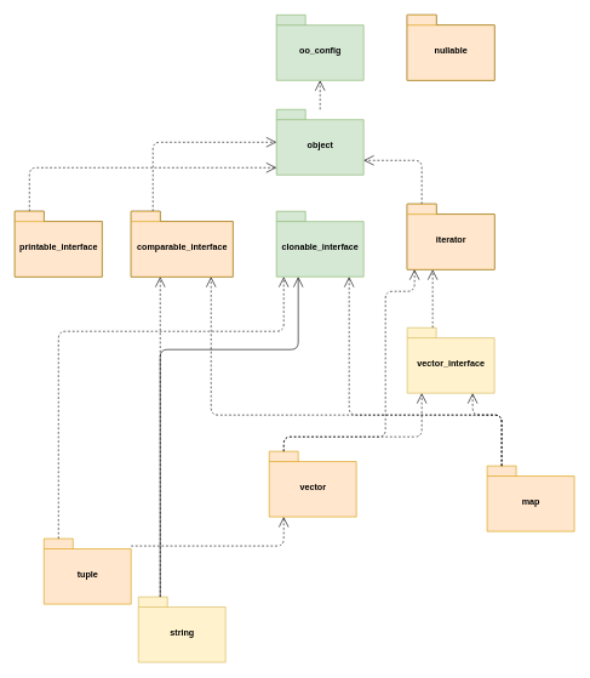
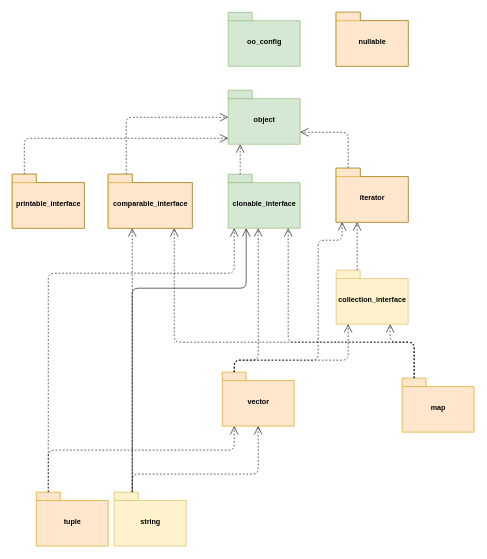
  <mxCell id="0" />
  <mxCell id="1" parent="0" />
  <mxCell id="2" value="oo_config" style="shape=folder;fontStyle=1;spacingTop=10;tabWidth=40;tabHeight=14;tabPosition=left;html=1;fillColor=#d5e8d4;strokeColor=#82b366;" vertex="1" parent="1"><mxGeometry x="380" y="20" width="120" height="90" as="geometry" /></mxCell>
  <mxCell id="3" value="object" style="shape=folder;fontStyle=1;spacingTop=10;tabWidth=40;tabHeight=14;tabPosition=left;html=1;fillColor=#d5e8d4;strokeColor=#82b366;" vertex="1" parent="1"><mxGeometry x="380" y="150" width="120" height="90" as="geometry" /></mxCell>
  <mxCell id="4" value="clonable_interface" style="shape=folder;fontStyle=1;spacingTop=10;tabWidth=40;tabHeight=14;tabPosition=left;html=1;fillColor=#d5e8d4;strokeColor=#82b366;" vertex="1" parent="1"><mxGeometry x="380" y="290" width="120" height="90" as="geometry" /></mxCell>
  <mxCell id="5" value="iterator" style="shape=folder;fontStyle=1;spacingTop=10;tabWidth=40;tabHeight=14;tabPosition=left;html=1;" vertex="1" parent="1"><mxGeometry x="560" y="280" width="120" height="90" as="geometry" /></mxCell>
- <mxCell id="6" value="vector_interface" style="shape=folder;fontStyle=1;spacingTop=10;tabWidth=40;tabHeight=14;tabPosition=left;html=1;fillColor=#fff2cc;strokeColor=#d6b656;" vertex="1" parent="1"><mxGeometry x="560" y="450" width="120" height="90" as="geometry" /></mxCell>
- <mxCell id="7" value="&lt;br&gt;" style="endArrow=open;endSize=12;dashed=1;html=1;" edge="1" parent="1" source="3" target="2"><mxGeometry width="160" relative="1" as="geometry"><mxPoint x="510" y="230" as="sourcePoint" /><mxPoint x="670" y="230" as="targetPoint" /></mxGeometry></mxCell>
+ <mxCell id="6" value="collection_interface" style="shape=folder;fontStyle=1;spacingTop=10;tabWidth=40;tabHeight=14;tabPosition=left;html=1;fillColor=#fff2cc;strokeColor=#d6b656;" vertex="1" parent="1"><mxGeometry x="560" y="450" width="120" height="90" as="geometry" /></mxCell>
  <mxCell id="8" value="&lt;br&gt;" style="endArrow=open;endSize=12;dashed=1;html=1;edgeStyle=elbowEdgeStyle;" edge="1" parent="1" source="5" target="3"><mxGeometry width="160" relative="1" as="geometry"><mxPoint x="680" y="250" as="sourcePoint" /><mxPoint x="680" y="80" as="targetPoint" /><Array as="points"><mxPoint x="580" y="220" /></Array></mxGeometry></mxCell>
+ <mxCell id="9" value="&lt;br&gt;" style="endArrow=open;endSize=12;dashed=1;html=1;edgeStyle=elbowEdgeStyle;" edge="1" parent="1" source="4" target="3"><mxGeometry width="160" relative="1" as="geometry"><mxPoint x="570" y="480" as="sourcePoint" /><mxPoint x="570" y="310" as="targetPoint" /><Array as="points"><mxPoint x="400" y="280" /></Array></mxGeometry></mxCell>
  <mxCell id="10" value="&lt;br&gt;" style="endArrow=open;endSize=12;dashed=1;html=1;" edge="1" parent="1"><mxGeometry width="160" relative="1" as="geometry"><mxPoint x="595" y="450" as="sourcePoint" /><mxPoint x="595" y="370" as="targetPoint" /><Array as="points"><mxPoint x="595" y="440" /><mxPoint x="595" y="400" /></Array></mxGeometry></mxCell>
  <mxCell id="11" value="comparable_interface" style="shape=folder;fontStyle=1;spacingTop=10;tabWidth=40;tabHeight=14;tabPosition=left;html=1;" vertex="1" parent="1"><mxGeometry x="180" y="290" width="140" height="90" as="geometry" /></mxCell>
  <mxCell id="12" value="&lt;br&gt;" style="endArrow=open;endSize=12;dashed=1;html=1;edgeStyle=elbowEdgeStyle;" edge="1" parent="1" source="11" target="3"><mxGeometry width="160" relative="1" as="geometry"><mxPoint x="240" y="262.933" as="sourcePoint" /><mxPoint x="240.002" y="100" as="targetPoint" /><Array as="points"><mxPoint x="210" y="260" /><mxPoint x="300" y="230" /><mxPoint x="200" y="260" /></Array></mxGeometry></mxCell>
- <mxCell id="13" value="map" style="shape=folder;fontStyle=1;spacingTop=10;tabWidth=40;tabHeight=14;tabPosition=left;html=1;fillColor=#ffe6cc;strokeColor=#d79b00;" vertex="1" parent="1"><mxGeometry x="670" y="640" width="120" height="90" as="geometry" /></mxCell>
+ <mxCell id="13" value="map" style="shape=folder;fontStyle=1;spacingTop=10;tabWidth=40;tabHeight=14;tabPosition=left;html=1;fillColor=#ffe6cc;strokeColor=#d79b00;" vertex="1" parent="1"><mxGeometry x="670" y="630" width="120" height="90" as="geometry" /></mxCell>
  <mxCell id="14" value="&lt;br&gt;" style="endArrow=open;endSize=12;dashed=1;html=1;edgeStyle=orthogonalEdgeStyle;" edge="1" parent="1" source="13" target="6"><mxGeometry width="160" relative="1" as="geometry"><mxPoint x="780" y="452.933" as="sourcePoint" /><mxPoint x="780.002" y="290" as="targetPoint" /><Array as="points"><mxPoint x="690" y="570" /><mxPoint x="650" y="570" /></Array></mxGeometry></mxCell>
  <mxCell id="15" value="&lt;br&gt;" style="endArrow=open;endSize=12;dashed=1;html=1;edgeStyle=orthogonalEdgeStyle;" edge="1" parent="1" source="13" target="4"><mxGeometry width="160" relative="1" as="geometry"><mxPoint x="630" y="550" as="sourcePoint" /><mxPoint x="630" y="500" as="targetPoint" /><Array as="points"><mxPoint x="690" y="570" /><mxPoint x="480" y="570" /></Array></mxGeometry></mxCell>
  <mxCell id="16" value="&lt;br&gt;" style="endArrow=open;endSize=12;dashed=1;html=1;edgeStyle=orthogonalEdgeStyle;" edge="1" parent="1" source="13" target="11"><mxGeometry width="160" relative="1" as="geometry"><mxPoint x="535.2" y="580" as="sourcePoint" /><mxPoint x="420" y="420" as="targetPoint" /><Array as="points"><mxPoint x="690" y="570" /><mxPoint x="290" y="570" /></Array></mxGeometry></mxCell>
  <mxCell id="17" value="nullable" style="shape=folder;fontStyle=1;spacingTop=10;tabWidth=40;tabHeight=14;tabPosition=left;html=1;" vertex="1" parent="1"><mxGeometry x="560" y="20" width="120" height="90" as="geometry" /></mxCell>
  <mxCell id="18" value="string" style="shape=folder;fontStyle=1;spacingTop=10;tabWidth=40;tabHeight=14;tabPosition=left;html=1;fillColor=#fff2cc;strokeColor=#d6b656;" vertex="1" parent="1"><mxGeometry x="190" y="820" width="120" height="90" as="geometry" /></mxCell>
  <mxCell id="19" value="&lt;br&gt;" style="endArrow=open;endSize=12;dashed=1;html=1;edgeStyle=orthogonalEdgeStyle;" edge="1" parent="1" source="18" target="11"><mxGeometry width="160" relative="1" as="geometry"><mxPoint x="405.2" y="553.333" as="sourcePoint" /><mxPoint x="170" y="390" as="targetPoint" /><Array as="points"><mxPoint x="220" y="600" /><mxPoint x="220" y="600" /></Array></mxGeometry></mxCell>
  <mxCell id="20" value="&lt;br&gt;" style="endArrow=open;endSize=12;dashed=0;html=1;edgeStyle=orthogonalEdgeStyle;" edge="1" parent="1" source="18" target="4"><mxGeometry width="160" relative="1" as="geometry"><mxPoint x="245.625" y="540" as="sourcePoint" /><mxPoint x="264.375" y="390" as="targetPoint" /><Array as="points"><mxPoint x="220" y="480" /><mxPoint x="410" y="480" /></Array></mxGeometry></mxCell>
  <mxCell id="21" value="vector" style="shape=folder;fontStyle=1;spacingTop=10;tabWidth=40;tabHeight=14;tabPosition=left;html=1;fillColor=#ffe6cc;strokeColor=#d79b00;" vertex="1" parent="1"><mxGeometry x="370" y="620" width="120" height="90" as="geometry" /></mxCell>
+ <mxCell id="22" value="&lt;br&gt;" style="endArrow=open;endSize=12;dashed=1;html=1;edgeStyle=orthogonalEdgeStyle;" edge="1" parent="1" source="18" target="21"><mxGeometry width="160" relative="1" as="geometry"><mxPoint x="279.375" y="540" as="sourcePoint" /><mxPoint x="410.625" y="390" as="targetPoint" /><Array as="points"><mxPoint x="220" y="790" /><mxPoint x="430" y="790" /></Array></mxGeometry></mxCell>
  <mxCell id="23" value="printable_interface" style="shape=folder;fontStyle=1;spacingTop=10;tabWidth=40;tabHeight=14;tabPosition=left;html=1;" vertex="1" parent="1"><mxGeometry x="20" y="290" width="120" height="90" as="geometry" /></mxCell>
  <mxCell id="24" value="&lt;br&gt;" style="endArrow=open;endSize=12;dashed=1;html=1;edgeStyle=elbowEdgeStyle;" edge="1" parent="1" source="23" target="3"><mxGeometry width="160" relative="1" as="geometry"><mxPoint x="327.857" y="300" as="sourcePoint" /><mxPoint x="392.143" y="250" as="targetPoint" /><Array as="points"><mxPoint x="40" y="230" /><mxPoint y="270" x="100" /></Array></mxGeometry></mxCell>
- <mxCell id="25" value="tuple" style="shape=folder;fontStyle=1;spacingTop=10;tabWidth=40;tabHeight=14;tabPosition=left;html=1;fillColor=#ffe6cc;strokeColor=#d79b00;" vertex="1" parent="1"><mxGeometry x="60" y="740" width="120" height="90" as="geometry" /></mxCell>
+ <mxCell id="25" value="tuple" style="shape=folder;fontStyle=1;spacingTop=10;tabWidth=40;tabHeight=14;tabPosition=left;html=1;fillColor=#ffe6cc;strokeColor=#d79b00;" vertex="1" parent="1"><mxGeometry x="60" y="820" width="120" height="90" as="geometry" /></mxCell>
  <mxCell id="26" value="&lt;br&gt;" style="endArrow=open;endSize=12;dashed=1;html=1;edgeStyle=orthogonalEdgeStyle;" edge="1" parent="1" source="25" target="4"><mxGeometry width="160" relative="1" as="geometry"><mxPoint x="70" y="530" as="sourcePoint" /><mxPoint x="70" y="380" as="targetPoint" /><Array as="points"><mxPoint x="80" y="455" /><mxPoint x="390" y="455" /></Array></mxGeometry></mxCell>
  <mxCell id="27" value="&lt;br&gt;" style="endArrow=open;endSize=12;dashed=1;html=1;edgeStyle=orthogonalEdgeStyle;" edge="1" parent="1" source="25" target="21"><mxGeometry width="160" relative="1" as="geometry"><mxPoint x="50" y="670" as="sourcePoint" /><mxPoint x="400" y="390" as="targetPoint" /><Array as="points"><mxPoint x="80" y="750" /><mxPoint x="390" y="750" /></Array></mxGeometry></mxCell>
  <mxCell id="28" value="&lt;br&gt;" style="endArrow=open;endSize=12;dashed=1;html=1;edgeStyle=orthogonalEdgeStyle;" edge="1" parent="1" source="21" target="5"><mxGeometry width="160" relative="1" as="geometry"><mxPoint x="360" y="755" as="sourcePoint" /><mxPoint x="550" y="695" as="targetPoint" /><Array as="points"><mxPoint x="390" y="600" /><mxPoint x="530" y="600" /><mxPoint x="530" y="400" /><mxPoint x="570" y="400" /></Array></mxGeometry></mxCell>
  <mxCell id="29" value="&lt;br&gt;" style="endArrow=open;endSize=12;dashed=1;html=1;edgeStyle=orthogonalEdgeStyle;" edge="1" parent="1" source="21" target="6"><mxGeometry width="160" relative="1" as="geometry"><mxPoint x="400.029" y="630" as="sourcePoint" /><mxPoint x="580.029" y="380" as="targetPoint" /><Array as="points"><mxPoint x="390" y="600" /><mxPoint x="580" y="600" /></Array></mxGeometry></mxCell>
+ <mxCell id="30" value="&lt;br&gt;" style="endArrow=open;endSize=12;dashed=1;html=1;edgeStyle=orthogonalEdgeStyle;" edge="1" parent="1" source="21" target="4"><mxGeometry width="160" relative="1" as="geometry"><mxPoint x="410.029" y="630" as="sourcePoint" /><mxPoint x="590.029" y="550" as="targetPoint" /><Array as="points"><mxPoint x="390" y="600" /><mxPoint x="430" y="600" /></Array></mxGeometry></mxCell>
  <mxCell id="31" value="printable_interface" style="shape=folder;fontStyle=1;spacingTop=10;tabWidth=40;tabHeight=14;tabPosition=left;html=1;fillColor=#ffe6cc;strokeColor=#d79b00;" vertex="1" parent="1"><mxGeometry x="20" y="290" width="120" height="90" as="geometry" /></mxCell>
  <mxCell id="32" value="comparable_interface" style="shape=folder;fontStyle=1;spacingTop=10;tabWidth=40;tabHeight=14;tabPosition=left;html=1;fillColor=#ffe6cc;strokeColor=#d79b00;" vertex="1" parent="1"><mxGeometry x="180" y="290" width="140" height="90" as="geometry" /></mxCell>
  <mxCell id="33" value="iterator" style="shape=folder;fontStyle=1;spacingTop=10;tabWidth=40;tabHeight=14;tabPosition=left;html=1;fillColor=#ffe6cc;strokeColor=#d79b00;" vertex="1" parent="1"><mxGeometry x="560" y="280" width="120" height="90" as="geometry" /></mxCell>
  <mxCell id="34" value="nullable" style="shape=folder;fontStyle=1;spacingTop=10;tabWidth=40;tabHeight=14;tabPosition=left;html=1;fillColor=#ffe6cc;strokeColor=#d79b00;" vertex="1" parent="1"><mxGeometry x="560" y="20" width="120" height="90" as="geometry" /></mxCell>
